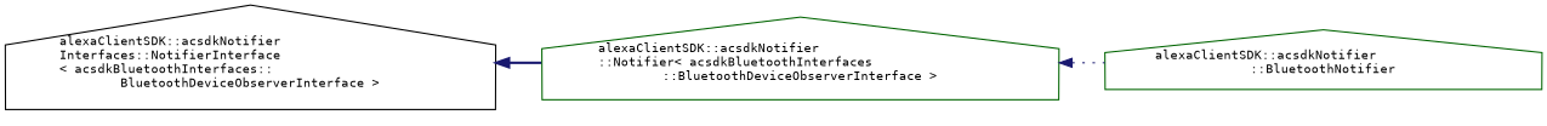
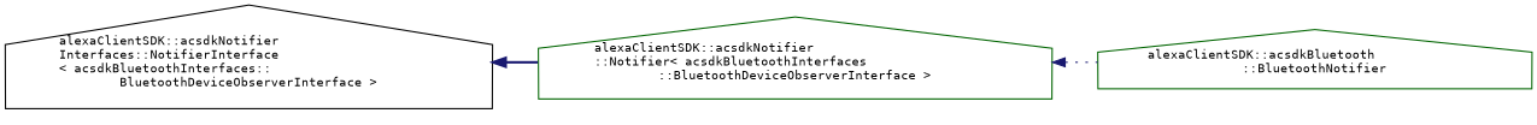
  digraph {
    rankdir=LR
    fontname="DejaVu Sans Mono"
    node [color=darkgreen fillcolor=white fontname="DejaVu Sans Mono" fontsize=10 shape=house style=filled]
    edge [color=midnightblue dir=back fontname="DejaVu Sans Mono" fontsize=10 labelfontname=Helvetica labelfontsize=10]
    n1 [color=black height=0.2 label="alexaClientSDK::acsdkNotifier\lInterfaces::NotifierInterface\l\< acsdkBluetoothInterfaces::\lBluetoothDeviceObserverInterface \>" width=0.4]
    n2 [height=0.2 label="alexaClientSDK::acsdkNotifier\l::Notifier\< acsdkBluetoothInterfaces\l::BluetoothDeviceObserverInterface \>" width=0.4]
-   n3 [height=0.2 label="alexaClientSDK::acsdkNotifier\l::BluetoothNotifier" width=0.4]
+   n3 [height=0.2 label="alexaClientSDK::acsdkBluetooth\l::BluetoothNotifier" width=0.4]
    n1 -> n2 [style=bold]
    n2 -> n3 [style=dotted]
  }
